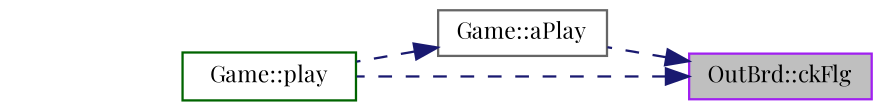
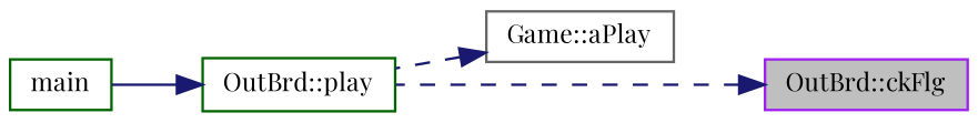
  digraph {
    fontname="Playfair Display"
    rankdir=RL
    node [color=darkgreen fillcolor=white fontname="Playfair Display" fontsize=10 shape=record style=filled]
    edge [color=midnightblue dir=back fontname="Playfair Display" fontsize=10 labelfontname=Helvetica labelfontsize=10 style=dashed]
    n1 [color=purple fillcolor=grey75 fontcolor=black height=0.2 label="OutBrd::ckFlg" width=0.4]
    n2 [color=gray40 height=0.2 label="Game::aPlay" width=0.4]
-   n3 [height=0.2 label="Game::play" width=0.4]
-   n1 -> n2
+   n3 [height=0.2 label="OutBrd::play" width=0.4]
+   n4 [height=0.2 label=main width=0.4]
    n1 -> n3
    n2 -> n3
+   n3 -> n4 [style=solid]
  }
